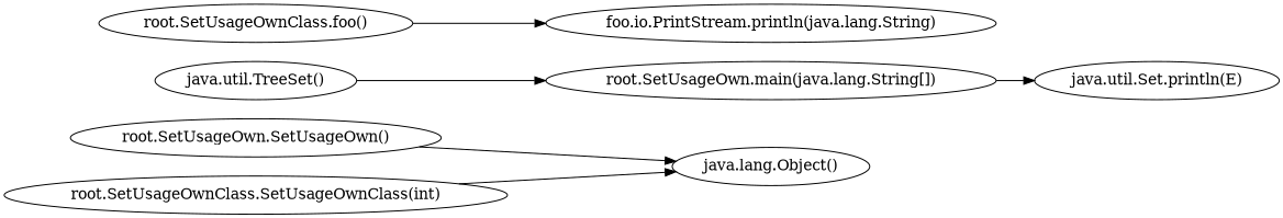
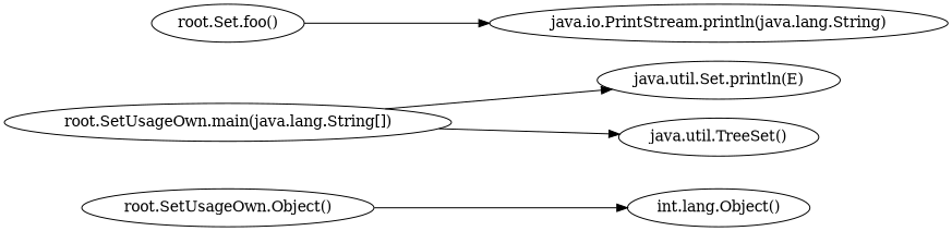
  digraph {
    rankdir=LR
-   n1 [label="root.SetUsageOwn.SetUsageOwn()"]
-   n2 [label="java.lang.Object()"]
-   n3 [label="root.SetUsageOwnClass.SetUsageOwnClass(int)"]
+   n1 [label="root.SetUsageOwn.Object()"]
+   n2 [label="int.lang.Object()"]
    n4 [label="java.util.Set.println(E)"]
-   n5 [label="root.SetUsageOwnClass.foo()"]
-   n6 [label="foo.io.PrintStream.println(java.lang.String)"]
+   n5 [label="root.Set.foo()"]
+   n6 [label="java.io.PrintStream.println(java.lang.String)"]
    n7 [label="java.util.TreeSet()"]
    n8 [label="root.SetUsageOwn.main(java.lang.String[])"]
    n1 -> n2
-   n3 -> n2
    n5 -> n6
    n8 -> n4
-   n7 -> n8
+   n8 -> n7
  }
